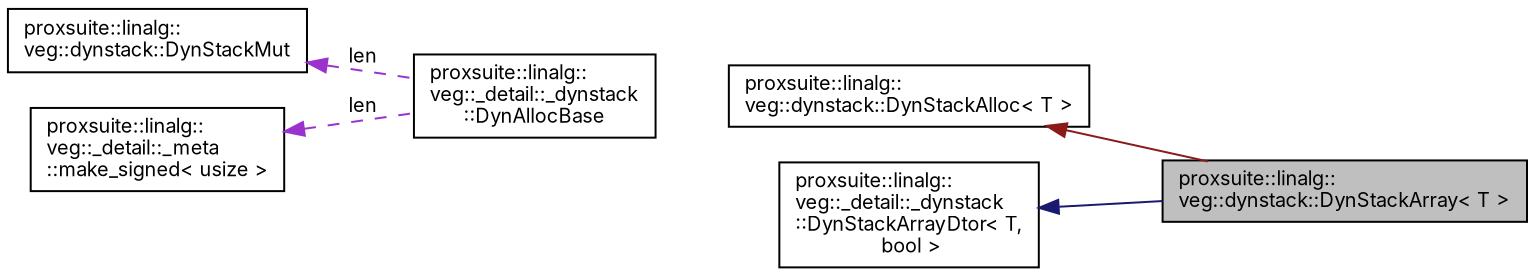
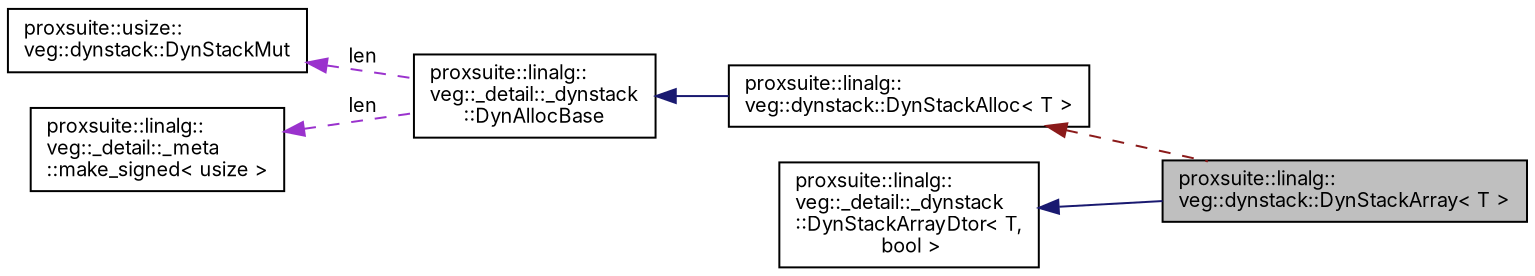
  digraph {
    fontname=Inter
    rankdir=LR
    node [color=black fontname=Inter fontsize=10 shape=record]
    edge [color=midnightblue dir=back fontname=Inter fontsize=10 labelfontname=Helvetica labelfontsize=10 style=solid]
    n1 [fillcolor=grey75 fontcolor=black height=0.2 label="proxsuite::linalg::\lveg::dynstack::DynStackArray\< T \>" style=filled width=0.4]
    n2 [height=0.2 label="proxsuite::linalg::\lveg::dynstack::DynStackAlloc\< T \>" width=0.4]
    n3 [height=0.2 label="proxsuite::linalg::\lveg::_detail::_dynstack\l::DynAllocBase" width=0.4]
-   n4 [height=0.2 label="proxsuite::linalg::\lveg::dynstack::DynStackMut" width=0.4]
+   n4 [height=0.2 label="proxsuite::usize::\lveg::dynstack::DynStackMut" width=0.4]
    n5 [height=0.2 label="proxsuite::linalg::\lveg::_detail::_meta\l::make_signed\< usize \>" width=0.4]
    n6 [height=0.2 label="proxsuite::linalg::\lveg::_detail::_dynstack\l::DynStackArrayDtor\< T,\l bool \>" width=0.4]
-   n2 -> n1 [color=firebrick4]
+   n2 -> n1 [color=firebrick4 style=dashed]
+   n3 -> n2
    n4 -> n3 [color=darkorchid3 label=" len" style=dashed]
    n5 -> n3 [color=darkorchid3 label=" len" style=dashed]
    n6 -> n1
  }
